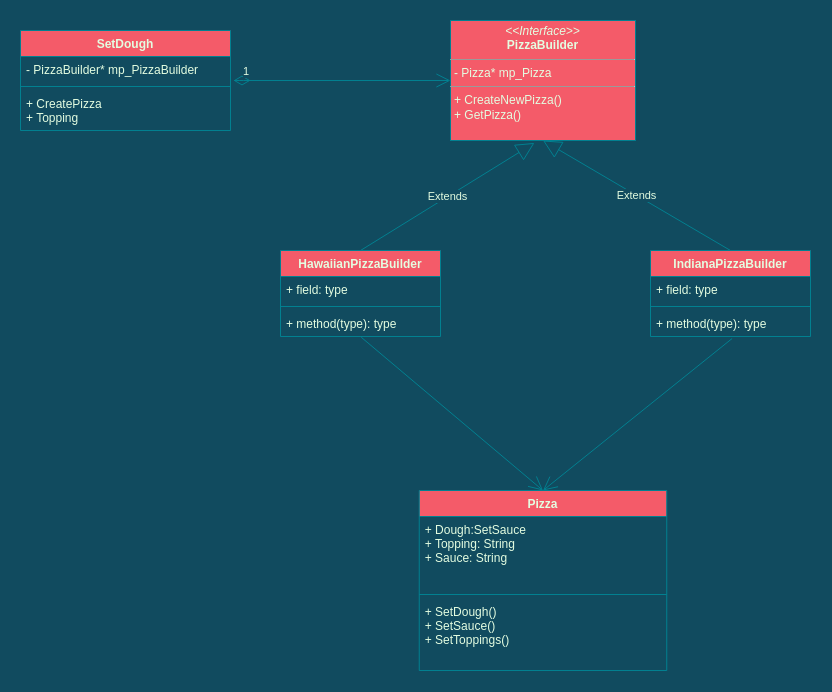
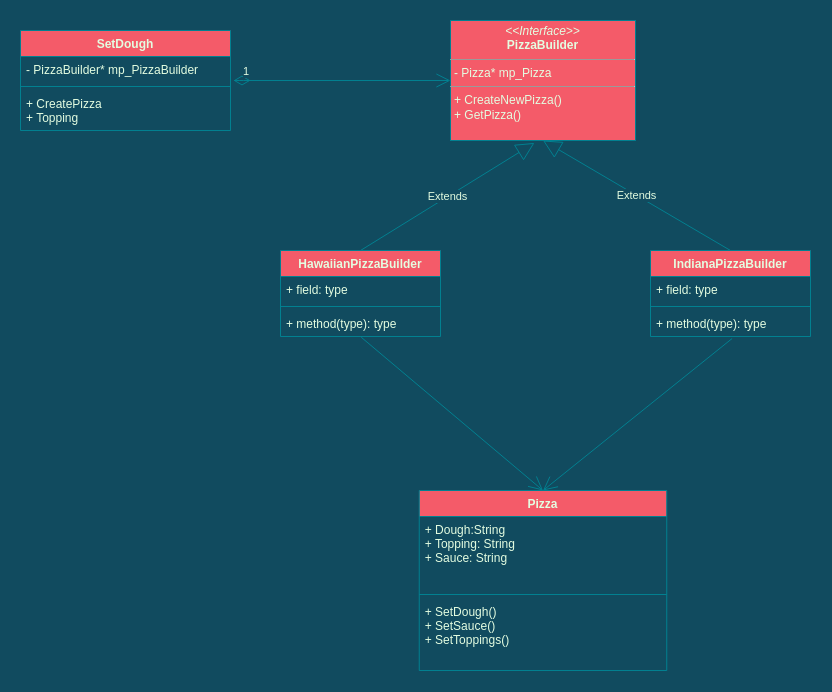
  <mxCell id="0" />
  <mxCell id="1" parent="0" />
  <mxCell id="2" value="SetDough" style="swimlane;fontStyle=1;align=center;verticalAlign=top;childLayout=stackLayout;horizontal=1;startSize=26;horizontalStack=0;resizeParent=1;resizeParentMax=0;resizeLast=0;collapsible=1;marginBottom=0;fillColor=#F45B69;strokeColor=#028090;fontColor=#E4FDE1;" vertex="1" parent="1"><mxGeometry x="20" y="30" width="210" height="100" as="geometry" /></mxCell>
  <mxCell id="3" value="- PizzaBuilder* mp_PizzaBuilder" style="text;strokeColor=none;fillColor=none;align=left;verticalAlign=top;spacingLeft=4;spacingRight=4;overflow=hidden;rotatable=0;points=[[0,0.5],[1,0.5]];portConstraint=eastwest;fontColor=#E4FDE1;" vertex="1" parent="2"><mxGeometry y="26" width="210" height="26" as="geometry" /></mxCell>
  <mxCell id="4" value="" style="line;strokeWidth=1;fillColor=none;align=left;verticalAlign=middle;spacingTop=-1;spacingLeft=3;spacingRight=3;rotatable=0;labelPosition=right;points=[];portConstraint=eastwest;labelBackgroundColor=#114B5F;strokeColor=#028090;fontColor=#E4FDE1;" vertex="1" parent="2"><mxGeometry y="52" width="210" height="8" as="geometry" /></mxCell>
  <mxCell id="5" value="+ CreatePizza&#10;+ Topping&#10;" style="text;strokeColor=none;fillColor=none;align=left;verticalAlign=top;spacingLeft=4;spacingRight=4;overflow=hidden;rotatable=0;points=[[0,0.5],[1,0.5]];portConstraint=eastwest;fontColor=#E4FDE1;" vertex="1" parent="2"><mxGeometry y="60" width="210" height="40" as="geometry" /></mxCell>
  <mxCell id="6" value="&lt;p style=&quot;margin: 0px ; margin-top: 4px ; text-align: center&quot;&gt;&lt;i&gt;&amp;lt;&amp;lt;Interface&amp;gt;&amp;gt;&lt;/i&gt;&lt;br&gt;&lt;b&gt;PizzaBuilder&lt;/b&gt;&lt;/p&gt;&lt;hr size=&quot;1&quot;&gt;&lt;p style=&quot;margin: 0px ; margin-left: 4px&quot;&gt;- Pizza* mp_Pizza&lt;br&gt;&lt;/p&gt;&lt;hr size=&quot;1&quot;&gt;&lt;p style=&quot;margin: 0px ; margin-left: 4px&quot;&gt;+ CreateNewPizza()&lt;br&gt;+ GetPizza()&lt;/p&gt;" style="verticalAlign=top;align=left;overflow=fill;fontSize=12;fontFamily=Helvetica;html=1;fillColor=#F45B69;strokeColor=#028090;fontColor=#E4FDE1;" vertex="1" parent="1"><mxGeometry x="450" y="20" width="185" height="120" as="geometry" /></mxCell>
  <mxCell id="7" value="1" style="endArrow=open;html=1;endSize=12;startArrow=diamondThin;startSize=14;startFill=0;edgeStyle=orthogonalEdgeStyle;align=left;verticalAlign=bottom;entryX=0;entryY=0.5;entryDx=0;entryDy=0;labelBackgroundColor=#114B5F;strokeColor=#028090;fontColor=#E4FDE1;" edge="1" parent="1" target="6"><mxGeometry x="-0.783" relative="1" as="geometry"><mxPoint x="250" y="80" as="sourcePoint" /><mxPoint x="400" y="79.5" as="targetPoint" /><Array as="points"><mxPoint x="233" y="80" /></Array><mxPoint as="offset" /></mxGeometry></mxCell>
  <mxCell id="8" value="HawaiianPizzaBuilder" style="swimlane;fontStyle=1;align=center;verticalAlign=top;childLayout=stackLayout;horizontal=1;startSize=26;horizontalStack=0;resizeParent=1;resizeParentMax=0;resizeLast=0;collapsible=1;marginBottom=0;fillColor=#F45B69;strokeColor=#028090;fontColor=#E4FDE1;" vertex="1" parent="1"><mxGeometry x="280" y="250" width="160" height="86" as="geometry" /></mxCell>
  <mxCell id="9" value="+ field: type" style="text;strokeColor=none;fillColor=none;align=left;verticalAlign=top;spacingLeft=4;spacingRight=4;overflow=hidden;rotatable=0;points=[[0,0.5],[1,0.5]];portConstraint=eastwest;fontColor=#E4FDE1;" vertex="1" parent="8"><mxGeometry y="26" width="160" height="26" as="geometry" /></mxCell>
  <mxCell id="10" value="" style="line;strokeWidth=1;fillColor=none;align=left;verticalAlign=middle;spacingTop=-1;spacingLeft=3;spacingRight=3;rotatable=0;labelPosition=right;points=[];portConstraint=eastwest;labelBackgroundColor=#114B5F;strokeColor=#028090;fontColor=#E4FDE1;" vertex="1" parent="8"><mxGeometry y="52" width="160" height="8" as="geometry" /></mxCell>
  <mxCell id="11" value="+ method(type): type" style="text;strokeColor=none;fillColor=none;align=left;verticalAlign=top;spacingLeft=4;spacingRight=4;overflow=hidden;rotatable=0;points=[[0,0.5],[1,0.5]];portConstraint=eastwest;fontColor=#E4FDE1;" vertex="1" parent="8"><mxGeometry y="60" width="160" height="26" as="geometry" /></mxCell>
  <mxCell id="12" value="IndianaPizzaBuilder" style="swimlane;fontStyle=1;align=center;verticalAlign=top;childLayout=stackLayout;horizontal=1;startSize=26;horizontalStack=0;resizeParent=1;resizeParentMax=0;resizeLast=0;collapsible=1;marginBottom=0;fillColor=#F45B69;strokeColor=#028090;fontColor=#E4FDE1;" vertex="1" parent="1"><mxGeometry x="650" y="250" width="160" height="86" as="geometry" /></mxCell>
  <mxCell id="13" value="+ field: type" style="text;strokeColor=none;fillColor=none;align=left;verticalAlign=top;spacingLeft=4;spacingRight=4;overflow=hidden;rotatable=0;points=[[0,0.5],[1,0.5]];portConstraint=eastwest;fontColor=#E4FDE1;" vertex="1" parent="12"><mxGeometry y="26" width="160" height="26" as="geometry" /></mxCell>
  <mxCell id="14" value="" style="line;strokeWidth=1;fillColor=none;align=left;verticalAlign=middle;spacingTop=-1;spacingLeft=3;spacingRight=3;rotatable=0;labelPosition=right;points=[];portConstraint=eastwest;labelBackgroundColor=#114B5F;strokeColor=#028090;fontColor=#E4FDE1;" vertex="1" parent="12"><mxGeometry y="52" width="160" height="8" as="geometry" /></mxCell>
  <mxCell id="15" value="+ method(type): type" style="text;strokeColor=none;fillColor=none;align=left;verticalAlign=top;spacingLeft=4;spacingRight=4;overflow=hidden;rotatable=0;points=[[0,0.5],[1,0.5]];portConstraint=eastwest;fontColor=#E4FDE1;" vertex="1" parent="12"><mxGeometry y="60" width="160" height="26" as="geometry" /></mxCell>
  <mxCell id="16" value="Extends" style="endArrow=block;endSize=16;endFill=0;html=1;entryX=0.454;entryY=1.02;entryDx=0;entryDy=0;entryPerimeter=0;exitX=0.5;exitY=0;exitDx=0;exitDy=0;labelBackgroundColor=#114B5F;strokeColor=#028090;fontColor=#E4FDE1;" edge="1" parent="1" source="8" target="6"><mxGeometry width="160" relative="1" as="geometry"><mxPoint x="430" y="340" as="sourcePoint" /><mxPoint x="590" y="340" as="targetPoint" /></mxGeometry></mxCell>
  <mxCell id="17" value="Extends" style="endArrow=block;endSize=16;endFill=0;html=1;entryX=0.5;entryY=1;entryDx=0;entryDy=0;exitX=0.5;exitY=0;exitDx=0;exitDy=0;labelBackgroundColor=#114B5F;strokeColor=#028090;fontColor=#E4FDE1;" edge="1" parent="1" source="12" target="6"><mxGeometry width="160" relative="1" as="geometry"><mxPoint x="370" y="270" as="sourcePoint" /><mxPoint x="623.99" y="152.4" as="targetPoint" /></mxGeometry></mxCell>
  <mxCell id="18" value="Pizza" style="swimlane;fontStyle=1;align=center;verticalAlign=top;childLayout=stackLayout;horizontal=1;startSize=26;horizontalStack=0;resizeParent=1;resizeParentMax=0;resizeLast=0;collapsible=1;marginBottom=0;fillColor=#F45B69;strokeColor=#028090;fontColor=#E4FDE1;" vertex="1" parent="1"><mxGeometry x="418.75" y="490" width="247.5" height="180" as="geometry" /></mxCell>
- <mxCell id="19" value="+ Dough:SetSauce&#10;+ Topping: String&#10;+ Sauce: String" style="text;strokeColor=none;fillColor=none;align=left;verticalAlign=top;spacingLeft=4;spacingRight=4;overflow=hidden;rotatable=0;points=[[0,0.5],[1,0.5]];portConstraint=eastwest;fontColor=#E4FDE1;" vertex="1" parent="18"><mxGeometry y="26" width="247.5" height="74" as="geometry" /></mxCell>
+ <mxCell id="19" value="+ Dough:String&#10;+ Topping: String&#10;+ Sauce: String" style="text;strokeColor=none;fillColor=none;align=left;verticalAlign=top;spacingLeft=4;spacingRight=4;overflow=hidden;rotatable=0;points=[[0,0.5],[1,0.5]];portConstraint=eastwest;fontColor=#E4FDE1;" vertex="1" parent="18"><mxGeometry y="26" width="247.5" height="74" as="geometry" /></mxCell>
  <mxCell id="20" value="" style="line;strokeWidth=1;fillColor=none;align=left;verticalAlign=middle;spacingTop=-1;spacingLeft=3;spacingRight=3;rotatable=0;labelPosition=right;points=[];portConstraint=eastwest;labelBackgroundColor=#114B5F;strokeColor=#028090;fontColor=#E4FDE1;" vertex="1" parent="18"><mxGeometry y="100" width="247.5" height="8" as="geometry" /></mxCell>
  <mxCell id="21" value="+ SetDough()&#10;+ SetSauce()&#10;+ SetToppings()" style="text;strokeColor=none;fillColor=none;align=left;verticalAlign=top;spacingLeft=4;spacingRight=4;overflow=hidden;rotatable=0;points=[[0,0.5],[1,0.5]];portConstraint=eastwest;fontColor=#E4FDE1;" vertex="1" parent="18"><mxGeometry y="108" width="247.5" height="72" as="geometry" /></mxCell>
  <mxCell id="22" value="" style="endArrow=open;endFill=1;endSize=12;html=1;entryX=0.5;entryY=0;entryDx=0;entryDy=0;exitX=0.505;exitY=1.031;exitDx=0;exitDy=0;exitPerimeter=0;labelBackgroundColor=#114B5F;strokeColor=#028090;fontColor=#E4FDE1;" edge="1" parent="1" source="11" target="18"><mxGeometry width="160" relative="1" as="geometry"><mxPoint x="430" y="340" as="sourcePoint" /><mxPoint x="590" y="340" as="targetPoint" /></mxGeometry></mxCell>
  <mxCell id="23" value="" style="endArrow=open;endFill=1;endSize=12;html=1;entryX=0.5;entryY=0;entryDx=0;entryDy=0;exitX=0.51;exitY=1.078;exitDx=0;exitDy=0;exitPerimeter=0;labelBackgroundColor=#114B5F;strokeColor=#028090;fontColor=#E4FDE1;" edge="1" parent="1" source="15" target="18"><mxGeometry width="160" relative="1" as="geometry"><mxPoint x="370.8" y="346.806" as="sourcePoint" /><mxPoint x="596.25" y="500" as="targetPoint" /></mxGeometry></mxCell>
